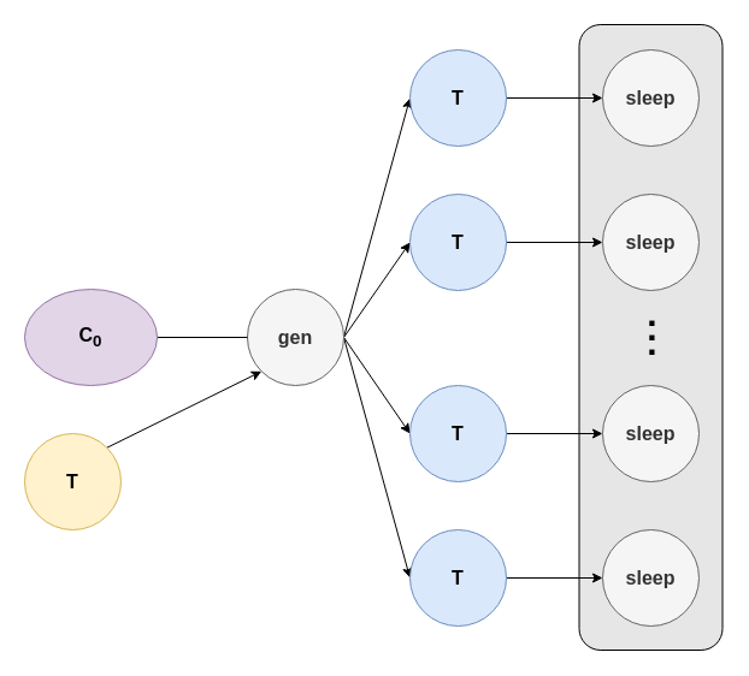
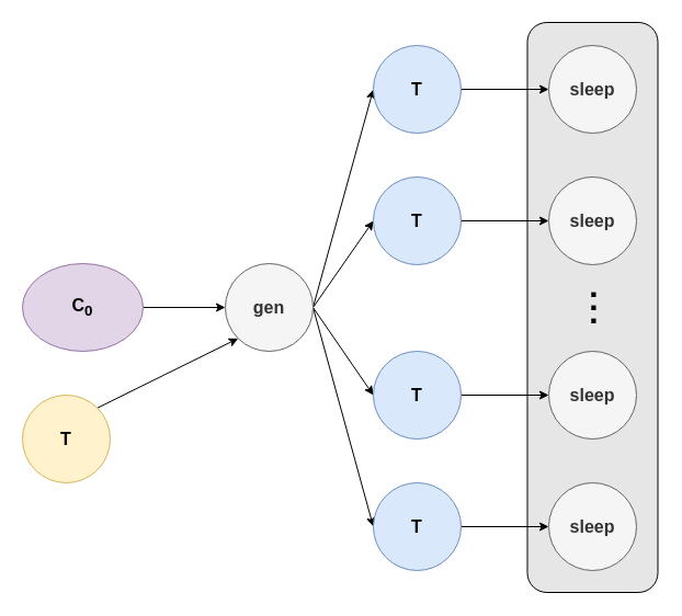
  <mxCell id="0" />
  <mxCell id="1" parent="0" />
  <mxCell id="2" value="" style="rounded=1;whiteSpace=wrap;html=1;fillColor=#E6E6E6;" parent="1" vertex="1"><mxGeometry x="480.5" y="20" width="119" height="520" as="geometry" /></mxCell>
  <mxCell id="3" style="rounded=0;orthogonalLoop=1;jettySize=auto;html=1;exitX=1;exitY=0.5;exitDx=0;exitDy=0;entryX=0;entryY=0.5;entryDx=0;entryDy=0;" parent="1" source="7" target="10" edge="1"><mxGeometry relative="1" as="geometry" /></mxCell>
  <mxCell id="4" style="rounded=0;orthogonalLoop=1;jettySize=auto;html=1;exitX=1;exitY=0.5;exitDx=0;exitDy=0;entryX=0;entryY=0.5;entryDx=0;entryDy=0;" edge="1" parent="1" source="7" target="18"><mxGeometry relative="1" as="geometry" /></mxCell>
  <mxCell id="5" style="edgeStyle=none;rounded=0;orthogonalLoop=1;jettySize=auto;html=1;exitX=1;exitY=0.5;exitDx=0;exitDy=0;entryX=0;entryY=0.5;entryDx=0;entryDy=0;" edge="1" parent="1" source="7" target="20"><mxGeometry relative="1" as="geometry" /></mxCell>
  <mxCell id="6" style="edgeStyle=none;rounded=0;orthogonalLoop=1;jettySize=auto;html=1;exitX=1;exitY=0.5;exitDx=0;exitDy=0;entryX=0;entryY=0.5;entryDx=0;entryDy=0;" edge="1" parent="1" source="7" target="22"><mxGeometry relative="1" as="geometry" /></mxCell>
  <mxCell id="7" value="&lt;font size=&quot;3&quot;&gt;&lt;b&gt;gen&lt;/b&gt;&lt;/font&gt;" style="ellipse;whiteSpace=wrap;html=1;fillColor=#f5f5f5;strokeColor=#666666;fontColor=#333333;" parent="1" vertex="1"><mxGeometry x="205" y="240" width="80" height="80" as="geometry" /></mxCell>
- <mxCell id="8" value="" style="endArrow=none;html=1;rounded=0;fontSize=16;exitX=1;exitY=0.5;exitDx=0;exitDy=0;entryX=0;entryY=0.5;entryDx=0;entryDy=0;" parent="1" source="11" target="7" edge="1"><mxGeometry width="50" height="50" relative="1" as="geometry"><mxPoint x="140" y="280" as="sourcePoint" /><mxPoint x="140" y="280" as="targetPoint" /></mxGeometry></mxCell>
+ <mxCell id="8" value="" style="endArrow=classic;html=1;rounded=0;fontSize=16;exitX=1;exitY=0.5;exitDx=0;exitDy=0;entryX=0;entryY=0.5;entryDx=0;entryDy=0;" parent="1" source="11" target="7" edge="1"><mxGeometry width="50" height="50" relative="1" as="geometry"><mxPoint x="140" y="280" as="sourcePoint" /><mxPoint x="140" y="280" as="targetPoint" /></mxGeometry></mxCell>
  <mxCell id="9" style="edgeStyle=none;rounded=0;orthogonalLoop=1;jettySize=auto;html=1;exitX=1;exitY=0.5;exitDx=0;exitDy=0;fontSize=16;entryX=0;entryY=0.5;entryDx=0;entryDy=0;" parent="1" source="10" target="12" edge="1"><mxGeometry relative="1" as="geometry"><mxPoint x="500" y="120" as="targetPoint" /></mxGeometry></mxCell>
  <mxCell id="10" value="&lt;font size=&quot;3&quot;&gt;&lt;b&gt;T&lt;/b&gt;&lt;/font&gt;" style="ellipse;whiteSpace=wrap;html=1;fillColor=#dae8fc;strokeColor=#6c8ebf;" parent="1" vertex="1"><mxGeometry x="340" y="41" width="80" height="80" as="geometry" /></mxCell>
  <mxCell id="11" value="&lt;font size=&quot;3&quot;&gt;&lt;b&gt;C&lt;sub&gt;0&lt;/sub&gt;&lt;/b&gt;&lt;/font&gt;" style="ellipse;whiteSpace=wrap;html=1;fillColor=#e1d5e7;strokeColor=#9673a6;" parent="1" vertex="1"><mxGeometry x="20" y="240" width="110" height="80" as="geometry" /></mxCell>
  <mxCell id="12" value="&lt;font size=&quot;3&quot;&gt;&lt;b&gt;sleep&lt;/b&gt;&lt;/font&gt;" style="ellipse;whiteSpace=wrap;html=1;fillColor=#f5f5f5;strokeColor=#666666;fontColor=#333333;" parent="1" vertex="1"><mxGeometry x="500" y="41" width="80" height="80" as="geometry" /></mxCell>
  <mxCell id="13" value="&lt;font size=&quot;3&quot;&gt;&lt;b&gt;sleep&lt;/b&gt;&lt;/font&gt;" style="ellipse;whiteSpace=wrap;html=1;fillColor=#f5f5f5;strokeColor=#666666;fontColor=#333333;" parent="1" vertex="1"><mxGeometry x="500" y="161" width="80" height="80" as="geometry" /></mxCell>
  <mxCell id="14" value="&lt;font size=&quot;3&quot;&gt;&lt;b&gt;sleep&lt;/b&gt;&lt;/font&gt;" style="ellipse;whiteSpace=wrap;html=1;fillColor=#f5f5f5;strokeColor=#666666;fontColor=#333333;" parent="1" vertex="1"><mxGeometry x="500" y="320" width="80" height="80" as="geometry" /></mxCell>
  <mxCell id="15" value="&lt;font size=&quot;3&quot;&gt;&lt;b&gt;sleep&lt;/b&gt;&lt;/font&gt;" style="ellipse;whiteSpace=wrap;html=1;fillColor=#f5f5f5;strokeColor=#666666;fontColor=#333333;" parent="1" vertex="1"><mxGeometry x="500" y="440" width="80" height="80" as="geometry" /></mxCell>
  <mxCell id="16" value="&lt;p style=&quot;line-height: 0.4;&quot;&gt;&lt;b&gt;.&lt;br&gt;.&lt;br&gt;.&lt;/b&gt;&lt;/p&gt;" style="text;html=1;align=center;verticalAlign=middle;resizable=0;points=[];autosize=1;strokeColor=none;fillColor=none;fontSize=30;" parent="1" vertex="1"><mxGeometry x="526" y="217" width="30" height="110" as="geometry" /></mxCell>
  <mxCell id="17" value="" style="edgeStyle=orthogonalEdgeStyle;rounded=0;orthogonalLoop=1;jettySize=auto;html=1;entryX=0;entryY=0.5;entryDx=0;entryDy=0;" edge="1" parent="1" source="18" target="13"><mxGeometry relative="1" as="geometry" /></mxCell>
  <mxCell id="18" value="&lt;font size=&quot;3&quot;&gt;&lt;b&gt;T&lt;/b&gt;&lt;/font&gt;" style="ellipse;whiteSpace=wrap;html=1;fillColor=#dae8fc;strokeColor=#6c8ebf;" vertex="1" parent="1"><mxGeometry x="340" y="161" width="80" height="80" as="geometry" /></mxCell>
  <mxCell id="19" style="edgeStyle=orthogonalEdgeStyle;rounded=0;orthogonalLoop=1;jettySize=auto;html=1;exitX=1;exitY=0.5;exitDx=0;exitDy=0;entryX=0;entryY=0.5;entryDx=0;entryDy=0;" edge="1" parent="1" source="20" target="14"><mxGeometry relative="1" as="geometry" /></mxCell>
  <mxCell id="20" value="&lt;font size=&quot;3&quot;&gt;&lt;b&gt;T&lt;/b&gt;&lt;/font&gt;" style="ellipse;whiteSpace=wrap;html=1;fillColor=#dae8fc;strokeColor=#6c8ebf;" vertex="1" parent="1"><mxGeometry x="340" y="320" width="80" height="80" as="geometry" /></mxCell>
  <mxCell id="21" style="edgeStyle=orthogonalEdgeStyle;rounded=0;orthogonalLoop=1;jettySize=auto;html=1;exitX=1;exitY=0.5;exitDx=0;exitDy=0;entryX=0;entryY=0.5;entryDx=0;entryDy=0;" edge="1" parent="1" source="22" target="15"><mxGeometry relative="1" as="geometry" /></mxCell>
  <mxCell id="22" value="&lt;font size=&quot;3&quot;&gt;&lt;b&gt;T&lt;/b&gt;&lt;/font&gt;" style="ellipse;whiteSpace=wrap;html=1;fillColor=#dae8fc;strokeColor=#6c8ebf;" vertex="1" parent="1"><mxGeometry x="340" y="440" width="80" height="80" as="geometry" /></mxCell>
  <mxCell id="23" style="edgeStyle=none;rounded=0;orthogonalLoop=1;jettySize=auto;html=1;exitX=1;exitY=0;exitDx=0;exitDy=0;entryX=0;entryY=1;entryDx=0;entryDy=0;" edge="1" parent="1" source="24" target="7"><mxGeometry relative="1" as="geometry" /></mxCell>
  <mxCell id="24" value="&lt;font size=&quot;3&quot;&gt;&lt;b&gt;T&lt;/b&gt;&lt;/font&gt;" style="ellipse;whiteSpace=wrap;html=1;fillColor=#fff2cc;strokeColor=#d6b656;" vertex="1" parent="1"><mxGeometry x="20" y="360" width="80" height="80" as="geometry" /></mxCell>
